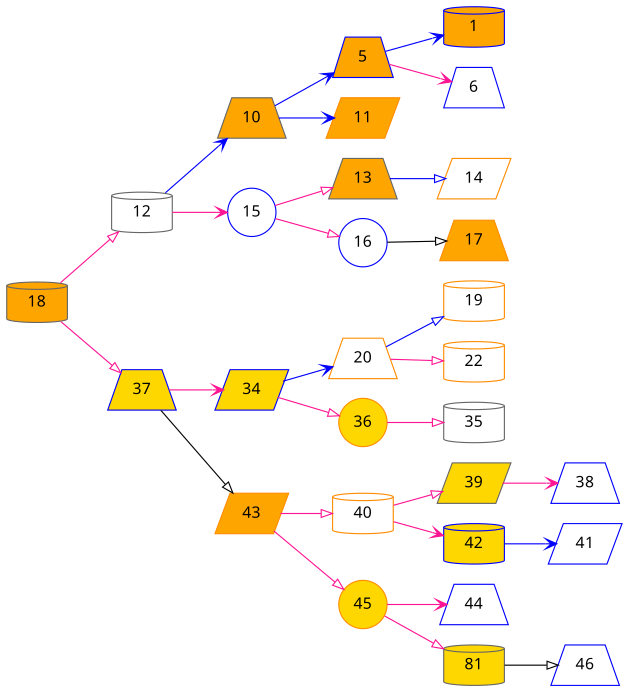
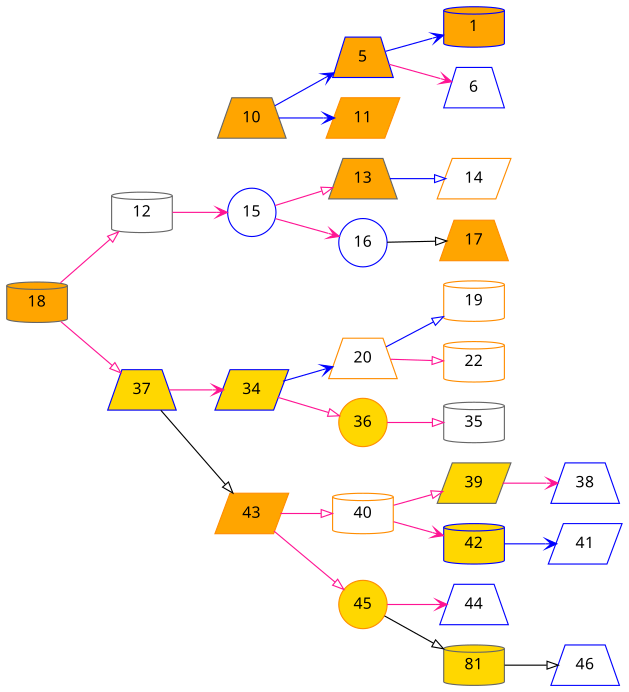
  digraph {
    fontname="Noto Sans"
    rankdir=LR
    node [color=blue fillcolor=white fontname="Noto Sans" shape=trapezium style=filled]
    edge [arrowhead=onormal color=deeppink fontname="Noto Sans"]
    18 [color=gray40 fillcolor=orange shape=cylinder]
    12 [color=gray40 shape=cylinder]
    37 [fillcolor=gold]
    10 [color=gray40 fillcolor=orange]
    15 [shape=circle]
    34 [fillcolor=gold shape=parallelogram]
    43 [color=darkorange fillcolor=orange shape=parallelogram]
    5 [fillcolor=orange]
    11 [color=darkorange fillcolor=orange shape=parallelogram]
    13 [color=gray40 fillcolor=orange]
    16 [shape=circle]
    20 [color=darkorange]
    36 [color=darkorange fillcolor=gold shape=circle]
    40 [color=darkorange shape=cylinder]
    45 [color=darkorange fillcolor=gold shape=circle]
    1 [fillcolor=orange shape=cylinder]
    6
    14 [color=darkorange shape=parallelogram]
    17 [color=darkorange fillcolor=orange]
    19 [color=darkorange shape=cylinder]
    22 [color=darkorange shape=cylinder]
    35 [color=gray40 shape=cylinder]
    39 [color=gray40 fillcolor=gold shape=parallelogram]
    42 [fillcolor=gold shape=cylinder]
    44
    81 [color=gray40 fillcolor=gold shape=cylinder]
    38
    41 [shape=parallelogram]
    46
    18 -> 12
    18 -> 37
-   12 -> 10 [arrowhead=vee color=blue]
    12 -> 15 [arrowhead=vee]
    37 -> 34 [arrowhead=vee]
    37 -> 43 [color=black]
    10 -> 5 [arrowhead=vee color=blue]
    10 -> 11 [arrowhead=vee color=blue]
    15 -> 13
-   15 -> 16
+   15 -> 16 [arrowhead=vee]
    34 -> 20 [arrowhead=vee color=blue]
    34 -> 36
    43 -> 40
    43 -> 45
    5 -> 1 [arrowhead=vee color=blue]
    5 -> 6 [arrowhead=vee]
    13 -> 14 [color=blue]
    16 -> 17 [color=black]
    20 -> 19 [color=blue]
    20 -> 22
    36 -> 35
    40 -> 39
    40 -> 42 [arrowhead=vee]
    45 -> 44 [arrowhead=vee]
-   45 -> 81
+   45 -> 81 [color=black]
    39 -> 38 [arrowhead=vee]
    42 -> 41 [arrowhead=vee color=blue]
    81 -> 46 [color=black]
  }
